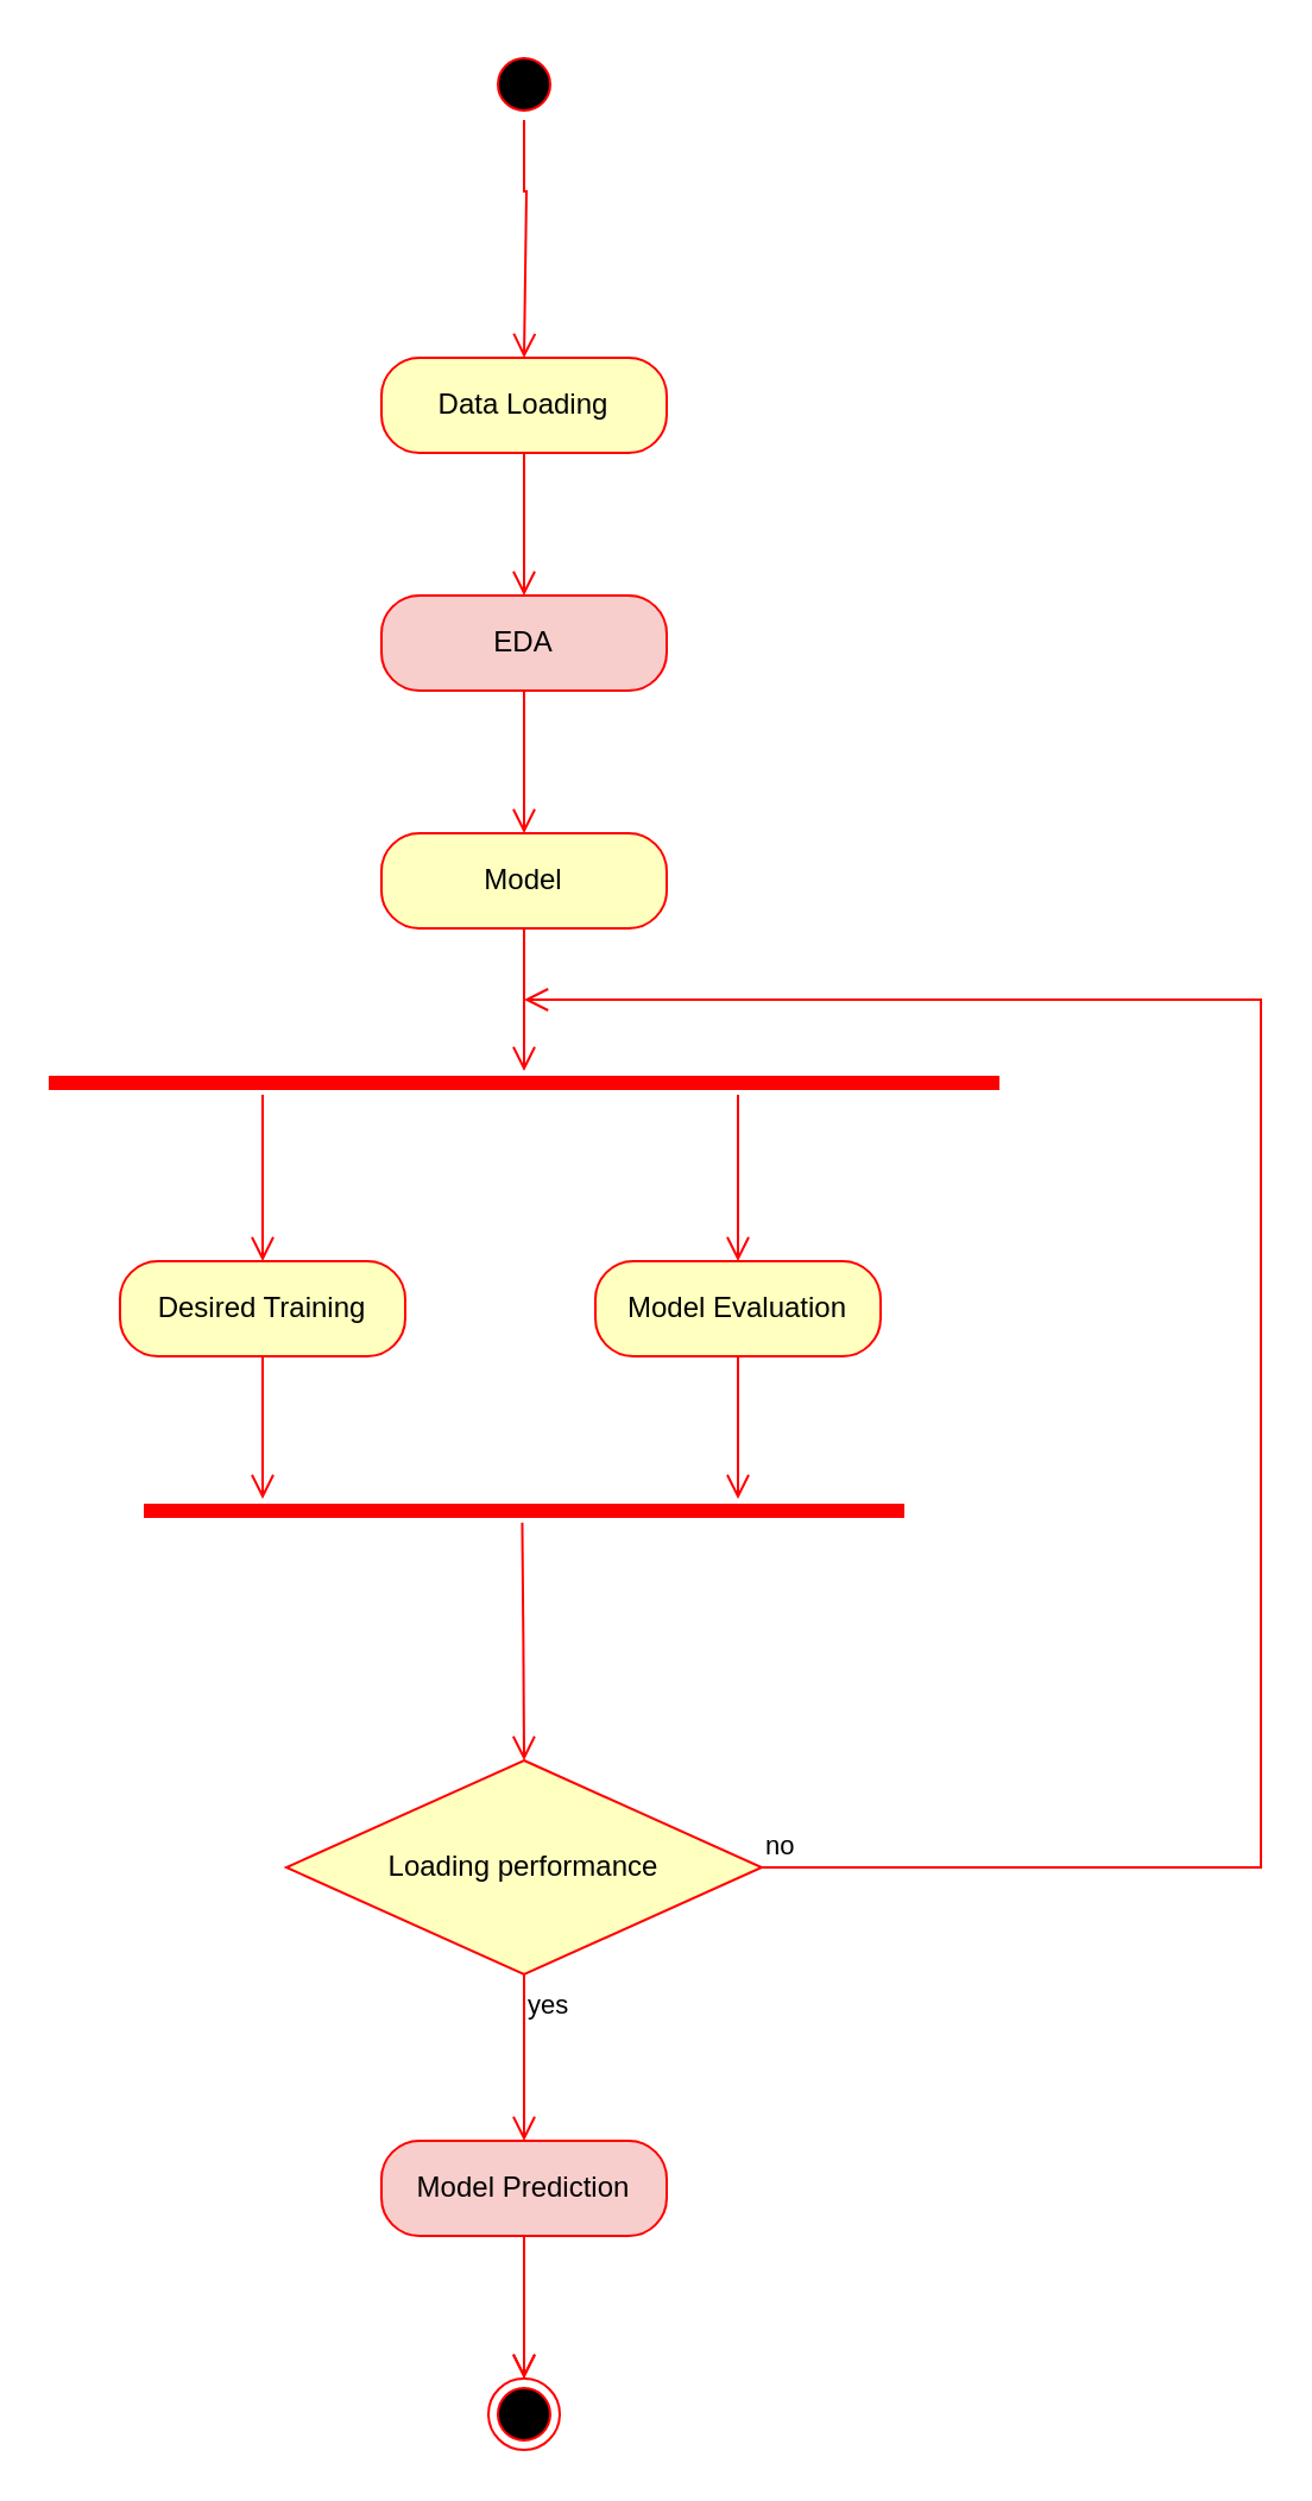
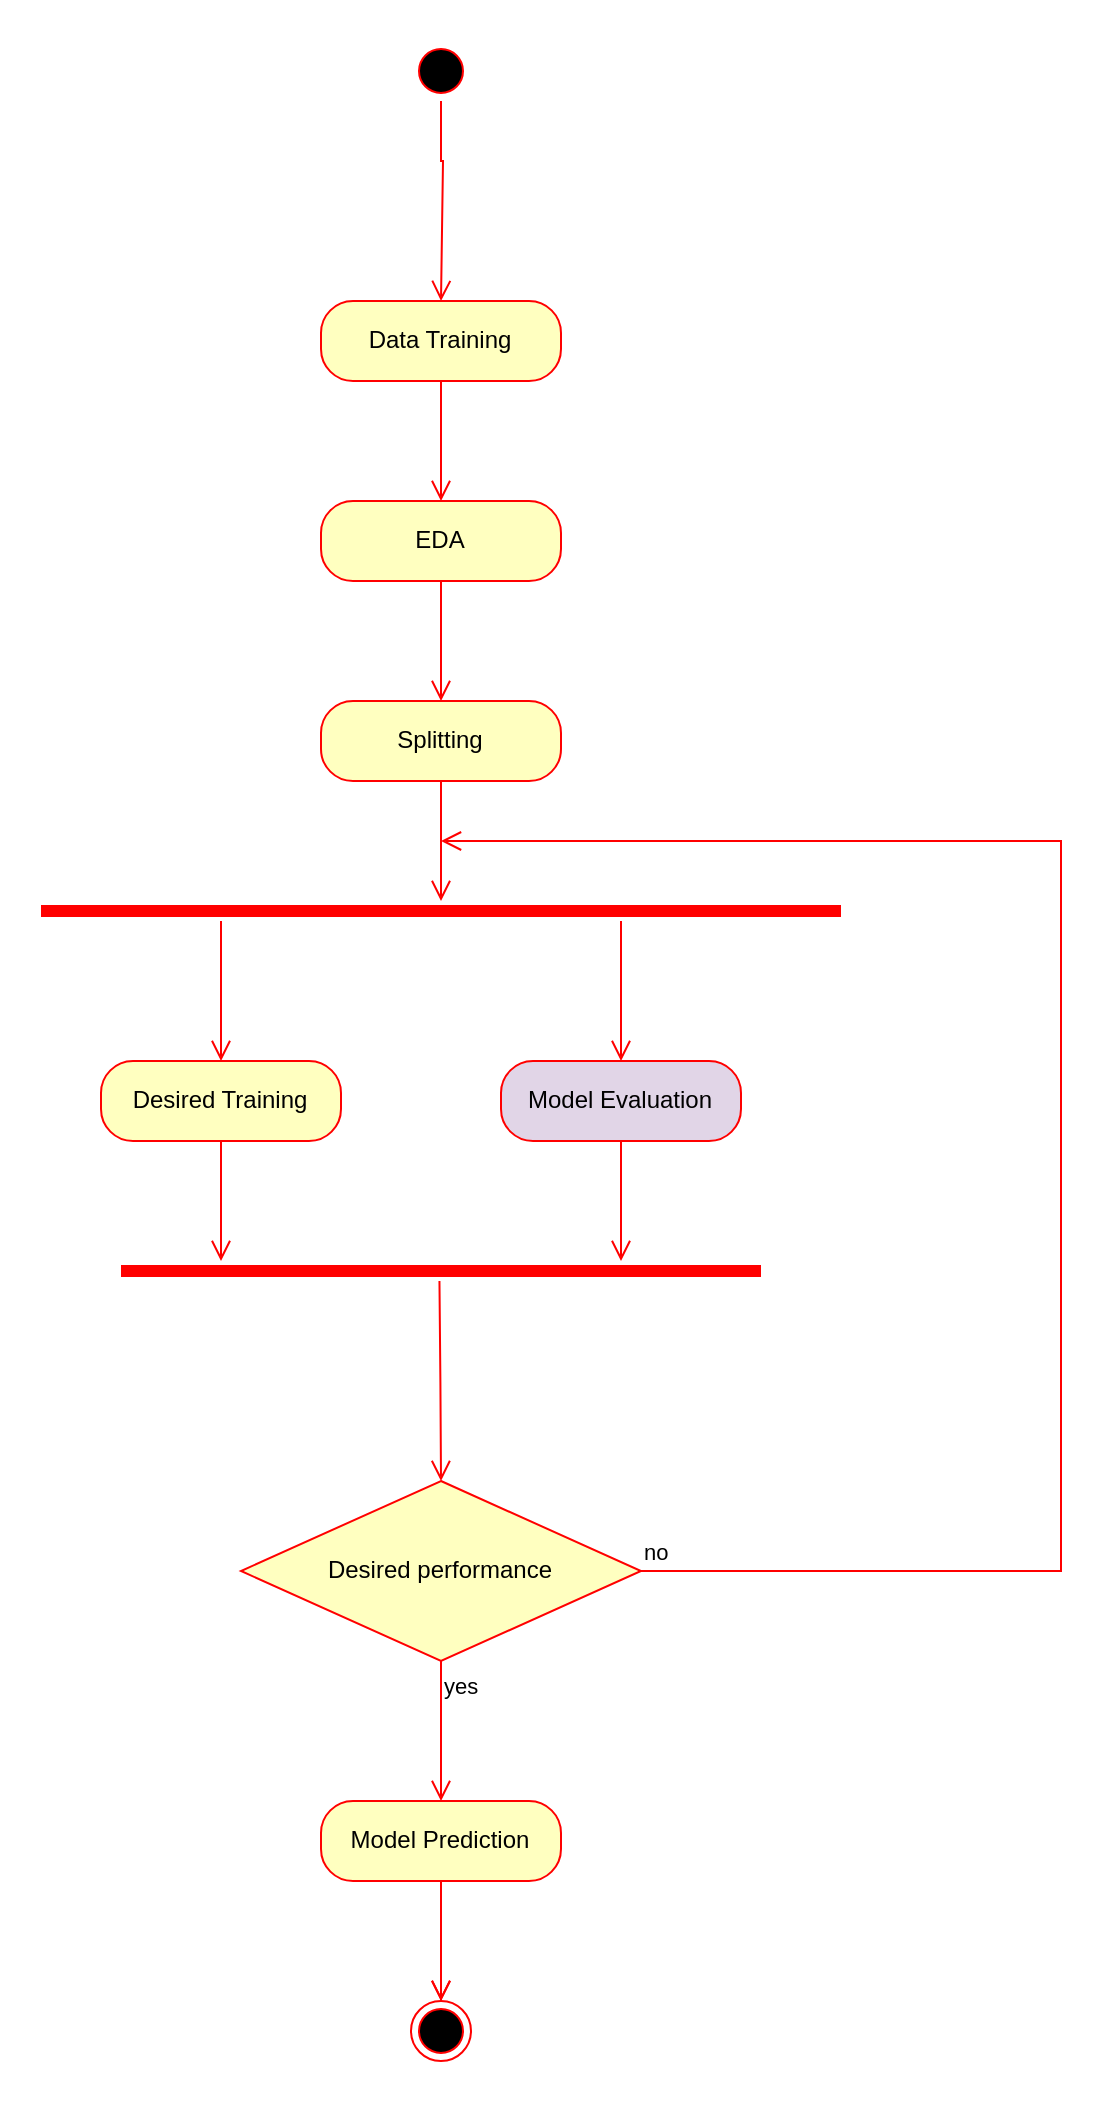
  <mxCell id="0" />
  <mxCell id="1" parent="0" />
  <mxCell id="2" value="" style="ellipse;html=1;shape=startState;fillColor=#000000;strokeColor=#ff0000;" vertex="1" parent="1"><mxGeometry x="205" y="20" width="30" height="30" as="geometry" /></mxCell>
  <mxCell id="3" value="" style="edgeStyle=orthogonalEdgeStyle;html=1;verticalAlign=bottom;endArrow=open;endSize=8;strokeColor=#ff0000;rounded=0;" edge="1" source="2" parent="1"><mxGeometry relative="1" as="geometry"><mxPoint x="220" y="150" as="targetPoint" /><Array as="points"><mxPoint x="220" y="80" /><mxPoint x="221" y="110" /></Array></mxGeometry></mxCell>
- <mxCell id="4" value="Data Loading" style="rounded=1;whiteSpace=wrap;html=1;arcSize=40;fontColor=#000000;fillColor=#ffffc0;strokeColor=#ff0000;" vertex="1" parent="1"><mxGeometry x="160" y="150" width="120" height="40" as="geometry" /></mxCell>
+ <mxCell id="4" value="Data Training" style="rounded=1;whiteSpace=wrap;html=1;arcSize=40;fontColor=#000000;fillColor=#ffffc0;strokeColor=#ff0000;" vertex="1" parent="1"><mxGeometry x="160" y="150" width="120" height="40" as="geometry" /></mxCell>
  <mxCell id="5" value="" style="edgeStyle=orthogonalEdgeStyle;html=1;verticalAlign=bottom;endArrow=open;endSize=8;strokeColor=#ff0000;rounded=0;" edge="1" source="4" parent="1"><mxGeometry relative="1" as="geometry"><mxPoint x="220" y="250" as="targetPoint" /></mxGeometry></mxCell>
- <mxCell id="6" value="EDA" style="rounded=1;whiteSpace=wrap;html=1;arcSize=40;fontColor=#000000;fillColor=#f8cecc;strokeColor=#ff0000;" vertex="1" parent="1"><mxGeometry x="160" y="250" width="120" height="40" as="geometry" /></mxCell>
+ <mxCell id="6" value="EDA" style="rounded=1;whiteSpace=wrap;html=1;arcSize=40;fontColor=#000000;fillColor=#ffffc0;strokeColor=#ff0000;" vertex="1" parent="1"><mxGeometry x="160" y="250" width="120" height="40" as="geometry" /></mxCell>
  <mxCell id="7" value="" style="edgeStyle=orthogonalEdgeStyle;html=1;verticalAlign=bottom;endArrow=open;endSize=8;strokeColor=#ff0000;rounded=0;" edge="1" source="6" parent="1"><mxGeometry relative="1" as="geometry"><mxPoint x="220" y="350" as="targetPoint" /></mxGeometry></mxCell>
- <mxCell id="8" value="Model" style="rounded=1;whiteSpace=wrap;html=1;arcSize=40;fontColor=#000000;fillColor=#ffffc0;strokeColor=#ff0000;" vertex="1" parent="1"><mxGeometry x="160" y="350" width="120" height="40" as="geometry" /></mxCell>
+ <mxCell id="8" value="Splitting" style="rounded=1;whiteSpace=wrap;html=1;arcSize=40;fontColor=#000000;fillColor=#ffffc0;strokeColor=#ff0000;" vertex="1" parent="1"><mxGeometry x="160" y="350" width="120" height="40" as="geometry" /></mxCell>
  <mxCell id="9" value="" style="edgeStyle=orthogonalEdgeStyle;html=1;verticalAlign=bottom;endArrow=open;endSize=8;strokeColor=#ff0000;rounded=0;" edge="1" source="8" parent="1"><mxGeometry relative="1" as="geometry"><mxPoint x="220" y="450" as="targetPoint" /></mxGeometry></mxCell>
  <mxCell id="10" value="" style="shape=line;html=1;strokeWidth=6;strokeColor=#ff0000;" vertex="1" parent="1"><mxGeometry x="20" y="450" width="400" height="10" as="geometry" /></mxCell>
  <mxCell id="11" value="" style="edgeStyle=orthogonalEdgeStyle;html=1;verticalAlign=bottom;endArrow=open;endSize=8;strokeColor=#ff0000;rounded=0;" edge="1" source="10" parent="1"><mxGeometry relative="1" as="geometry"><mxPoint x="110" y="530" as="targetPoint" /><Array as="points"><mxPoint x="110" y="530" /></Array></mxGeometry></mxCell>
  <mxCell id="12" value="" style="edgeStyle=orthogonalEdgeStyle;html=1;verticalAlign=bottom;endArrow=open;endSize=8;strokeColor=#ff0000;rounded=0;" edge="1" parent="1"><mxGeometry relative="1" as="geometry"><mxPoint x="310" y="530" as="targetPoint" /><mxPoint x="310" y="460" as="sourcePoint" /></mxGeometry></mxCell>
  <mxCell id="13" value="Desired Training" style="rounded=1;whiteSpace=wrap;html=1;arcSize=40;fontColor=#000000;fillColor=#ffffc0;strokeColor=#ff0000;" vertex="1" parent="1"><mxGeometry x="50" y="530" width="120" height="40" as="geometry" /></mxCell>
  <mxCell id="14" value="" style="edgeStyle=orthogonalEdgeStyle;html=1;verticalAlign=bottom;endArrow=open;endSize=8;strokeColor=#ff0000;rounded=0;" edge="1" source="13" parent="1"><mxGeometry relative="1" as="geometry"><mxPoint x="110" y="630" as="targetPoint" /></mxGeometry></mxCell>
- <mxCell id="15" value="Model Evaluation" style="rounded=1;whiteSpace=wrap;html=1;arcSize=40;fontColor=#000000;fillColor=#ffffc0;strokeColor=#ff0000;" vertex="1" parent="1"><mxGeometry x="250" y="530" width="120" height="40" as="geometry" /></mxCell>
+ <mxCell id="15" value="Model Evaluation" style="rounded=1;whiteSpace=wrap;html=1;arcSize=40;fontColor=#000000;fillColor=#e1d5e7;strokeColor=#ff0000;" vertex="1" parent="1"><mxGeometry x="250" y="530" width="120" height="40" as="geometry" /></mxCell>
  <mxCell id="16" value="" style="edgeStyle=orthogonalEdgeStyle;html=1;verticalAlign=bottom;endArrow=open;endSize=8;strokeColor=#ff0000;rounded=0;" edge="1" source="15" parent="1"><mxGeometry relative="1" as="geometry"><mxPoint x="310" y="630" as="targetPoint" /></mxGeometry></mxCell>
  <mxCell id="17" value="" style="shape=line;html=1;strokeWidth=6;strokeColor=#ff0000;" vertex="1" parent="1"><mxGeometry x="60" y="630" width="320" height="10" as="geometry" /></mxCell>
  <mxCell id="18" value="" style="edgeStyle=orthogonalEdgeStyle;html=1;verticalAlign=bottom;endArrow=open;endSize=8;strokeColor=#ff0000;rounded=0;entryX=0.5;entryY=0;entryDx=0;entryDy=0;" edge="1" parent="1"><mxGeometry relative="1" as="geometry"><mxPoint x="220" y="740" as="targetPoint" /><mxPoint x="219.23" y="640" as="sourcePoint" /></mxGeometry></mxCell>
- <mxCell id="19" value="Loading performance" style="rhombus;whiteSpace=wrap;html=1;fontColor=#000000;fillColor=#ffffc0;strokeColor=#ff0000;" vertex="1" parent="1"><mxGeometry x="120" y="740" width="200" height="90" as="geometry" /></mxCell>
+ <mxCell id="19" value="Desired performance" style="rhombus;whiteSpace=wrap;html=1;fontColor=#000000;fillColor=#ffffc0;strokeColor=#ff0000;" vertex="1" parent="1"><mxGeometry x="120" y="740" width="200" height="90" as="geometry" /></mxCell>
  <mxCell id="20" value="no" style="edgeStyle=orthogonalEdgeStyle;html=1;align=left;verticalAlign=bottom;endArrow=open;endSize=8;strokeColor=#ff0000;rounded=0;" edge="1" source="19" parent="1"><mxGeometry x="-1" relative="1" as="geometry"><mxPoint x="220" y="420" as="targetPoint" /><Array as="points"><mxPoint x="530" y="785" /><mxPoint x="530" y="420" /><mxPoint x="280" y="420" /></Array></mxGeometry></mxCell>
  <mxCell id="21" value="yes" style="edgeStyle=orthogonalEdgeStyle;html=1;align=left;verticalAlign=top;endArrow=open;endSize=8;strokeColor=#ff0000;rounded=0;" edge="1" source="19" parent="1"><mxGeometry x="-1" relative="1" as="geometry"><mxPoint x="220" y="900" as="targetPoint" /></mxGeometry></mxCell>
- <mxCell id="22" value="Model Prediction" style="rounded=1;whiteSpace=wrap;html=1;arcSize=40;fontColor=#000000;fillColor=#f8cecc;strokeColor=#ff0000;" vertex="1" parent="1"><mxGeometry x="160" y="900" width="120" height="40" as="geometry" /></mxCell>
+ <mxCell id="22" value="Model Prediction" style="rounded=1;whiteSpace=wrap;html=1;arcSize=40;fontColor=#000000;fillColor=#ffffc0;strokeColor=#ff0000;" vertex="1" parent="1"><mxGeometry x="160" y="900" width="120" height="40" as="geometry" /></mxCell>
  <mxCell id="23" value="" style="edgeStyle=orthogonalEdgeStyle;html=1;verticalAlign=bottom;endArrow=open;endSize=8;strokeColor=#ff0000;rounded=0;" edge="1" source="25" parent="1"><mxGeometry relative="1" as="geometry"><mxPoint x="220" y="1000" as="targetPoint" /></mxGeometry></mxCell>
  <mxCell id="24" value="" style="edgeStyle=orthogonalEdgeStyle;html=1;verticalAlign=bottom;endArrow=open;endSize=8;strokeColor=#ff0000;rounded=0;" edge="1" parent="1" source="22" target="25"><mxGeometry relative="1" as="geometry"><mxPoint x="220" y="1000" as="targetPoint" /><mxPoint x="220" y="940" as="sourcePoint" /></mxGeometry></mxCell>
  <mxCell id="25" value="" style="ellipse;html=1;shape=endState;fillColor=#000000;strokeColor=#ff0000;" vertex="1" parent="1"><mxGeometry x="205" y="1000" width="30" height="30" as="geometry" /></mxCell>
